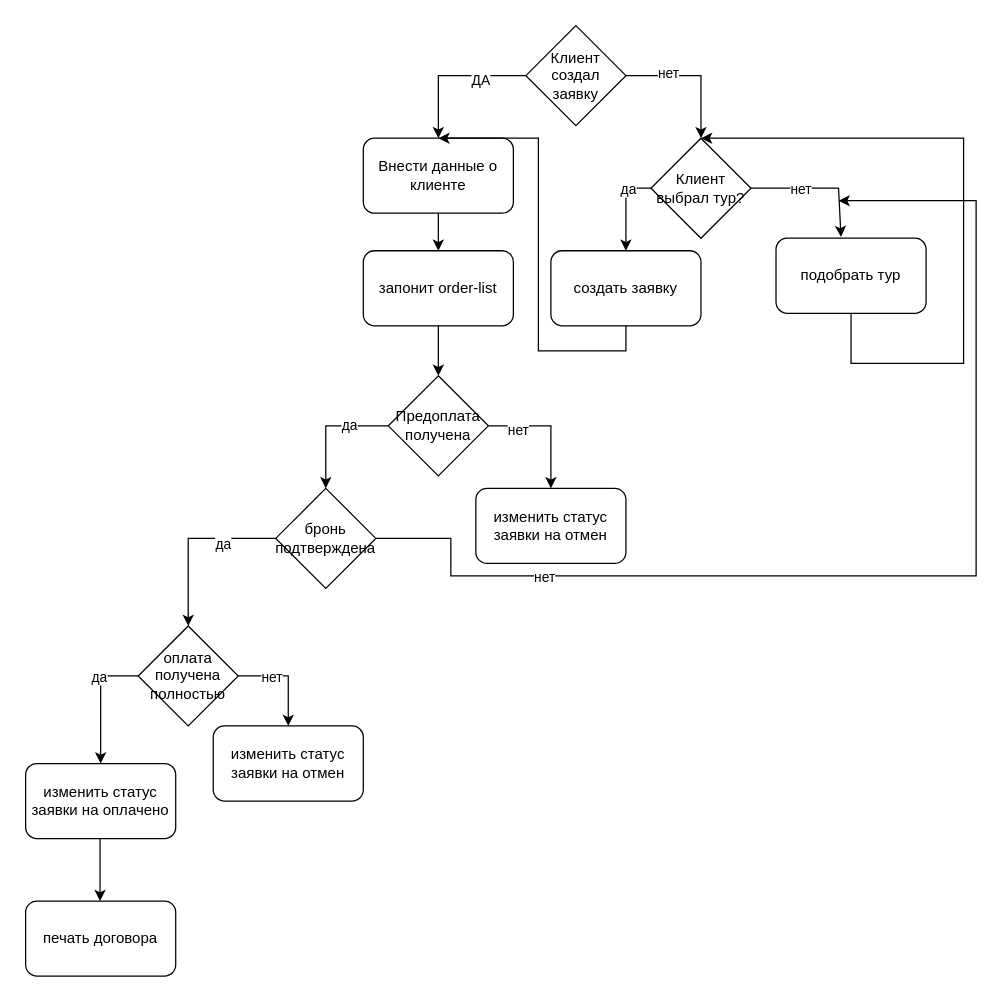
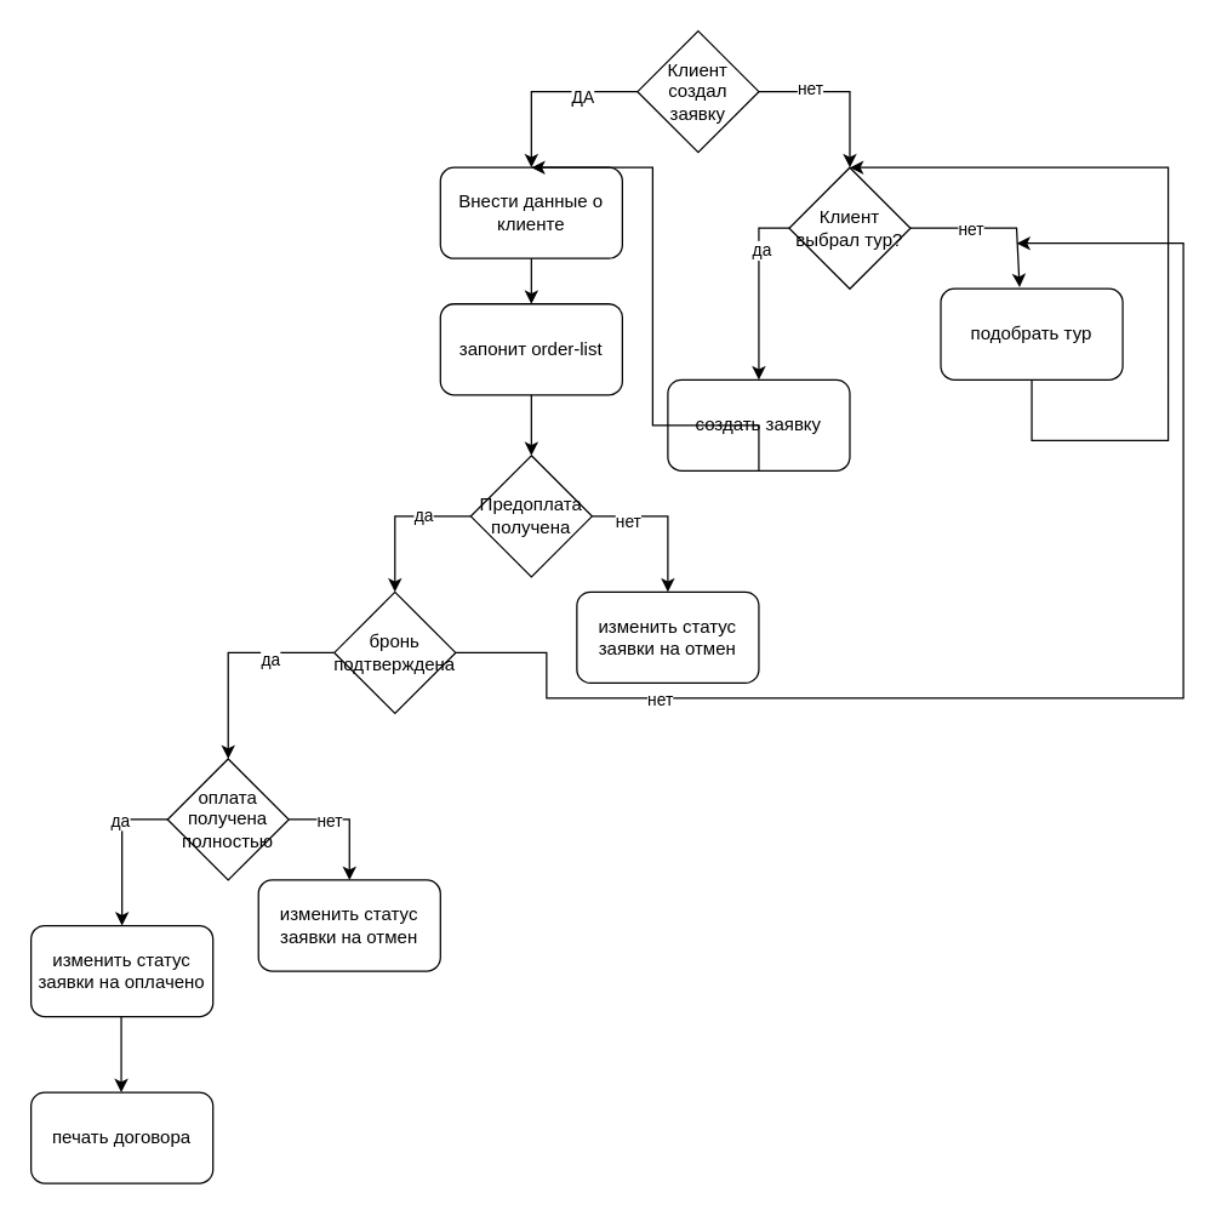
  <mxCell id="0" />
  <mxCell id="1" parent="0" />
  <mxCell id="2" value="Внести данные о клиенте" style="rounded=1;whiteSpace=wrap;html=1;" parent="1" vertex="1"><mxGeometry x="290" y="110" width="120" height="60" as="geometry" /></mxCell>
  <mxCell id="3" value="Клиент создал заявку" style="rhombus;whiteSpace=wrap;html=1;" parent="1" vertex="1"><mxGeometry x="420" y="20" width="80" height="80" as="geometry" /></mxCell>
  <mxCell id="4" value="" style="endArrow=classic;html=1;rounded=0;" parent="1" source="3" edge="1"><mxGeometry width="50" height="50" relative="1" as="geometry"><mxPoint x="460" y="240" as="sourcePoint" /><mxPoint x="560" y="110" as="targetPoint" /><Array as="points"><mxPoint x="560" y="60" /></Array></mxGeometry></mxCell>
  <mxCell id="5" value="нет" style="edgeLabel;html=1;align=center;verticalAlign=middle;resizable=0;points=[];" parent="4" vertex="1" connectable="0"><mxGeometry x="-0.4" y="3" relative="1" as="geometry"><mxPoint as="offset" /></mxGeometry></mxCell>
  <mxCell id="6" value="" style="endArrow=classic;html=1;rounded=0;exitX=0;exitY=0.5;exitDx=0;exitDy=0;" parent="1" source="3" edge="1"><mxGeometry width="50" height="50" relative="1" as="geometry"><mxPoint x="510" y="70" as="sourcePoint" /><mxPoint x="350" y="110" as="targetPoint" /><Array as="points"><mxPoint x="350" y="60" /></Array></mxGeometry></mxCell>
  <mxCell id="7" value="ДА" style="edgeLabel;html=1;align=center;verticalAlign=middle;resizable=0;points=[];" parent="6" vertex="1" connectable="0"><mxGeometry x="-0.383" y="3" relative="1" as="geometry"><mxPoint as="offset" /></mxGeometry></mxCell>
  <mxCell id="8" value="Клиент выбрал тур?" style="rhombus;whiteSpace=wrap;html=1;" parent="1" vertex="1"><mxGeometry x="520" y="110" width="80" height="80" as="geometry" /></mxCell>
  <mxCell id="9" value="" style="endArrow=classic;html=1;rounded=0;exitX=0;exitY=0.5;exitDx=0;exitDy=0;entryX=0.5;entryY=0;entryDx=0;entryDy=0;" parent="1" source="8" target="14" edge="1"><mxGeometry width="50" height="50" relative="1" as="geometry"><mxPoint x="500" y="150" as="sourcePoint" /><mxPoint x="500" y="190" as="targetPoint" /><Array as="points"><mxPoint x="500" y="150" /></Array></mxGeometry></mxCell>
  <mxCell id="10" value="да" style="edgeLabel;html=1;align=center;verticalAlign=middle;resizable=0;points=[];" parent="9" vertex="1" connectable="0"><mxGeometry x="-0.433" y="1" relative="1" as="geometry"><mxPoint as="offset" /></mxGeometry></mxCell>
  <mxCell id="11" value="подобрать тур" style="rounded=1;whiteSpace=wrap;html=1;" parent="1" vertex="1"><mxGeometry x="620" y="190" width="120" height="60" as="geometry" /></mxCell>
  <mxCell id="12" value="" style="endArrow=classic;html=1;rounded=0;entryX=0.433;entryY=-0.017;entryDx=0;entryDy=0;entryPerimeter=0;exitX=1;exitY=0.5;exitDx=0;exitDy=0;" parent="1" source="8" target="11" edge="1"><mxGeometry width="50" height="50" relative="1" as="geometry"><mxPoint x="590" y="160" as="sourcePoint" /><mxPoint x="640" y="110" as="targetPoint" /><Array as="points"><mxPoint x="670" y="150" /></Array></mxGeometry></mxCell>
  <mxCell id="13" value="нет" style="edgeLabel;html=1;align=center;verticalAlign=middle;resizable=0;points=[];" parent="12" vertex="1" connectable="0"><mxGeometry x="-0.285" relative="1" as="geometry"><mxPoint as="offset" /></mxGeometry></mxCell>
- <mxCell id="14" value="создать заявку" style="rounded=1;whiteSpace=wrap;html=1;" parent="1" vertex="1"><mxGeometry x="440" y="200" width="120" height="60" as="geometry" /></mxCell>
+ <mxCell id="14" value="создать заявку" style="rounded=1;whiteSpace=wrap;html=1;" parent="1" vertex="1"><mxGeometry x="440" y="250" width="120" height="60" as="geometry" /></mxCell>
  <mxCell id="15" value="" style="endArrow=classic;html=1;rounded=0;exitX=0.5;exitY=1;exitDx=0;exitDy=0;entryX=0.5;entryY=0;entryDx=0;entryDy=0;" parent="1" source="2" target="18" edge="1"><mxGeometry width="50" height="50" relative="1" as="geometry"><mxPoint x="700" y="360" as="sourcePoint" /><mxPoint x="750" y="310" as="targetPoint" /></mxGeometry></mxCell>
  <mxCell id="16" value="" style="endArrow=classic;html=1;rounded=0;exitX=0.5;exitY=1;exitDx=0;exitDy=0;entryX=0.5;entryY=0;entryDx=0;entryDy=0;" parent="1" source="14" target="2" edge="1"><mxGeometry width="50" height="50" relative="1" as="geometry"><mxPoint x="460" y="240" as="sourcePoint" /><mxPoint x="430" y="110" as="targetPoint" /><Array as="points"><mxPoint x="500" y="280" /><mxPoint x="430" y="280" /><mxPoint x="430" y="110" /></Array></mxGeometry></mxCell>
  <mxCell id="17" value="" style="endArrow=classic;html=1;rounded=0;exitX=0.5;exitY=1;exitDx=0;exitDy=0;entryX=0.5;entryY=0;entryDx=0;entryDy=0;" parent="1" source="11" target="8" edge="1"><mxGeometry width="50" height="50" relative="1" as="geometry"><mxPoint x="460" y="240" as="sourcePoint" /><mxPoint x="510" y="190" as="targetPoint" /><Array as="points"><mxPoint x="680" y="290" /><mxPoint x="770" y="290" /><mxPoint x="770" y="110" /></Array></mxGeometry></mxCell>
  <mxCell id="18" value="запонит order-list" style="rounded=1;whiteSpace=wrap;html=1;" parent="1" vertex="1"><mxGeometry x="290" y="200" width="120" height="60" as="geometry" /></mxCell>
  <mxCell id="19" value="" style="endArrow=classic;html=1;rounded=0;exitX=0.5;exitY=1;exitDx=0;exitDy=0;" parent="1" source="18" target="21" edge="1"><mxGeometry width="50" height="50" relative="1" as="geometry"><mxPoint x="350" y="270" as="sourcePoint" /><mxPoint x="350" y="300" as="targetPoint" /></mxGeometry></mxCell>
  <mxCell id="20" value="изменить статус заявки на отмен" style="rounded=1;whiteSpace=wrap;html=1;" parent="1" vertex="1"><mxGeometry x="380" y="390" width="120" height="60" as="geometry" /></mxCell>
  <mxCell id="21" value="Предоплата получена" style="rhombus;whiteSpace=wrap;html=1;" parent="1" vertex="1"><mxGeometry x="310" y="300" width="80" height="80" as="geometry" /></mxCell>
  <mxCell id="22" value="" style="endArrow=classic;html=1;rounded=0;" parent="1" target="20" edge="1"><mxGeometry width="50" height="50" relative="1" as="geometry"><mxPoint x="390" y="340" as="sourcePoint" /><mxPoint x="430" y="390" as="targetPoint" /><Array as="points"><mxPoint x="440" y="340" /></Array></mxGeometry></mxCell>
  <mxCell id="23" value="нет" style="edgeLabel;html=1;align=center;verticalAlign=middle;resizable=0;points=[];" parent="22" vertex="1" connectable="0"><mxGeometry x="-0.533" y="-3" relative="1" as="geometry"><mxPoint as="offset" /></mxGeometry></mxCell>
  <mxCell id="24" value="" style="endArrow=classic;html=1;rounded=0;exitX=0;exitY=0.5;exitDx=0;exitDy=0;" parent="1" source="21" target="26" edge="1"><mxGeometry width="50" height="50" relative="1" as="geometry"><mxPoint x="460" y="240" as="sourcePoint" /><mxPoint x="260" y="390" as="targetPoint" /><Array as="points"><mxPoint x="260" y="340" /></Array></mxGeometry></mxCell>
  <mxCell id="25" value="да" style="edgeLabel;html=1;align=center;verticalAlign=middle;resizable=0;points=[];" parent="24" vertex="1" connectable="0"><mxGeometry x="-0.36" y="-1" relative="1" as="geometry"><mxPoint as="offset" /></mxGeometry></mxCell>
  <mxCell id="26" value="бронь подтверждена" style="rhombus;whiteSpace=wrap;html=1;" parent="1" vertex="1"><mxGeometry x="220" y="390" width="80" height="80" as="geometry" /></mxCell>
  <mxCell id="27" value="" style="endArrow=classic;html=1;rounded=0;exitX=0;exitY=0.5;exitDx=0;exitDy=0;" parent="1" source="26" edge="1"><mxGeometry width="50" height="50" relative="1" as="geometry"><mxPoint x="20" y="440" as="sourcePoint" /><mxPoint x="150" y="500" as="targetPoint" /><Array as="points"><mxPoint x="150" y="430" /></Array></mxGeometry></mxCell>
  <mxCell id="28" value="да" style="edgeLabel;html=1;align=center;verticalAlign=middle;resizable=0;points=[];" parent="27" vertex="1" connectable="0"><mxGeometry x="-0.386" y="4" relative="1" as="geometry"><mxPoint as="offset" /></mxGeometry></mxCell>
  <mxCell id="29" value="" style="endArrow=classic;html=1;rounded=0;exitX=1;exitY=0.5;exitDx=0;exitDy=0;" parent="1" source="26" edge="1"><mxGeometry width="50" height="50" relative="1" as="geometry"><mxPoint x="210" y="430" as="sourcePoint" /><mxPoint x="670" y="160" as="targetPoint" /><Array as="points"><mxPoint x="360" y="430" /><mxPoint x="360" y="460" /><mxPoint x="780" y="460" /><mxPoint x="780" y="160" /></Array></mxGeometry></mxCell>
  <mxCell id="30" value="нет" style="edgeLabel;html=1;align=center;verticalAlign=middle;resizable=0;points=[];" parent="29" vertex="1" connectable="0"><mxGeometry x="-0.644" relative="1" as="geometry"><mxPoint as="offset" /></mxGeometry></mxCell>
  <mxCell id="31" value="оплата получена полностью" style="rhombus;whiteSpace=wrap;html=1;" parent="1" vertex="1"><mxGeometry x="110" y="500" width="80" height="80" as="geometry" /></mxCell>
  <mxCell id="32" value="" style="endArrow=classic;html=1;rounded=0;exitX=1;exitY=0.5;exitDx=0;exitDy=0;" parent="1" source="31" target="37" edge="1"><mxGeometry width="50" height="50" relative="1" as="geometry"><mxPoint x="180" y="550" as="sourcePoint" /><mxPoint x="230" y="580" as="targetPoint" /><Array as="points"><mxPoint x="230" y="540" /></Array></mxGeometry></mxCell>
  <mxCell id="33" value="нет" style="edgeLabel;html=1;align=center;verticalAlign=middle;resizable=0;points=[];" parent="32" vertex="1" connectable="0"><mxGeometry x="-0.35" relative="1" as="geometry"><mxPoint as="offset" /></mxGeometry></mxCell>
  <mxCell id="34" value="" style="endArrow=classic;html=1;rounded=0;exitX=0;exitY=0.5;exitDx=0;exitDy=0;" parent="1" source="31" edge="1"><mxGeometry width="50" height="50" relative="1" as="geometry"><mxPoint x="20" y="560" as="sourcePoint" /><mxPoint x="80" y="610" as="targetPoint" /><Array as="points"><mxPoint x="80" y="540" /></Array></mxGeometry></mxCell>
  <mxCell id="35" value="да" style="edgeLabel;html=1;align=center;verticalAlign=middle;resizable=0;points=[];" parent="34" vertex="1" connectable="0"><mxGeometry x="-0.4" y="-2" relative="1" as="geometry"><mxPoint as="offset" /></mxGeometry></mxCell>
  <mxCell id="36" value="печать договора" style="rounded=1;whiteSpace=wrap;html=1;" parent="1" vertex="1"><mxGeometry x="20" y="720" width="120" height="60" as="geometry" /></mxCell>
  <mxCell id="37" value="изменить статус заявки на отмен" style="rounded=1;whiteSpace=wrap;html=1;" parent="1" vertex="1"><mxGeometry x="170" y="580" width="120" height="60" as="geometry" /></mxCell>
  <mxCell id="38" value="изменить статус заявки на оплачено" style="rounded=1;whiteSpace=wrap;html=1;" parent="1" vertex="1"><mxGeometry x="20" y="610" width="120" height="60" as="geometry" /></mxCell>
  <mxCell id="39" value="" style="endArrow=classic;html=1;rounded=0;exitX=0.5;exitY=1;exitDx=0;exitDy=0;" parent="1" edge="1"><mxGeometry width="50" height="50" relative="1" as="geometry"><mxPoint x="79.5" y="670" as="sourcePoint" /><mxPoint x="79.5" y="720" as="targetPoint" /></mxGeometry></mxCell>
